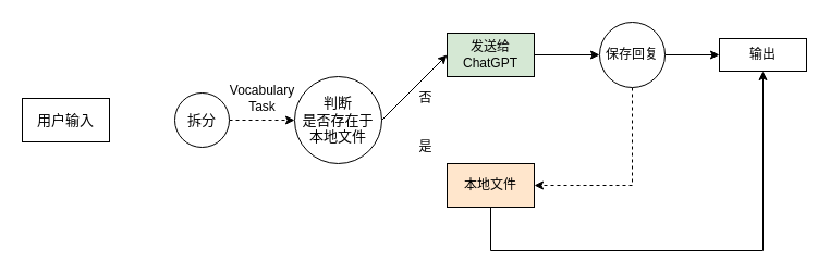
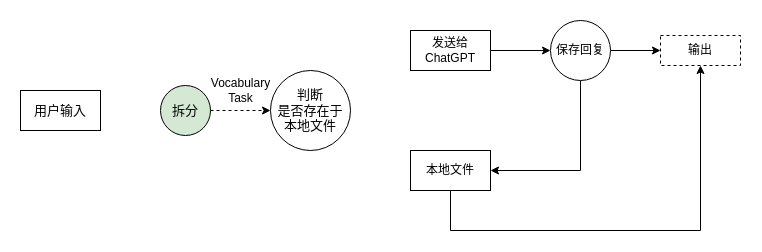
  <mxCell id="0" />
  <mxCell id="1" parent="0" />
  <mxCell id="2" value="用户输入" style="rounded=0;whiteSpace=wrap;html=1;strokeWidth=1;fontSize=13;" vertex="1" parent="1"><mxGeometry x="20" y="90" width="80" height="40" as="geometry" /></mxCell>
  <mxCell id="3" value="" style="edgeStyle=orthogonalEdgeStyle;rounded=0;orthogonalLoop=1;jettySize=auto;html=1;dashed=1;" edge="1" parent="1" source="4" target="5"><mxGeometry relative="1" as="geometry" /></mxCell>
- <mxCell id="4" value="拆分" style="ellipse;whiteSpace=wrap;html=1;fontSize=13;rounded=0;strokeWidth=1;" vertex="1" parent="1"><mxGeometry x="160" y="85" width="50" height="50" as="geometry" /></mxCell>
+ <mxCell id="4" value="拆分" style="ellipse;whiteSpace=wrap;html=1;fontSize=13;rounded=0;strokeWidth=1;fillColor=#d5e8d4;" vertex="1" parent="1"><mxGeometry x="160" y="85" width="50" height="50" as="geometry" /></mxCell>
  <mxCell id="5" value="判断&lt;br&gt;是否存在于&lt;br&gt;本地文件" style="ellipse;whiteSpace=wrap;html=1;fontSize=13;rounded=0;strokeWidth=1;" vertex="1" parent="1"><mxGeometry x="270" y="70" width="80" height="80" as="geometry" /></mxCell>
  <mxCell id="6" value="" style="edgeStyle=orthogonalEdgeStyle;rounded=0;orthogonalLoop=1;jettySize=auto;html=1;" edge="1" parent="1" source="7" target="13"><mxGeometry relative="1" as="geometry" /></mxCell>
- <mxCell id="7" value="发送给ChatGPT" style="rounded=0;whiteSpace=wrap;html=1;fillColor=#d5e8d4;" vertex="1" parent="1"><mxGeometry x="410" y="30" width="80" height="40" as="geometry" /></mxCell>
+ <mxCell id="7" value="发送给ChatGPT" style="rounded=0;whiteSpace=wrap;html=1;" vertex="1" parent="1"><mxGeometry x="410" y="30" width="80" height="40" as="geometry" /></mxCell>
  <mxCell id="8" style="edgeStyle=orthogonalEdgeStyle;rounded=0;orthogonalLoop=1;jettySize=auto;html=1;entryX=0.5;entryY=1;entryDx=0;entryDy=0;" edge="1" parent="1" source="9" target="14"><mxGeometry relative="1" as="geometry"><Array as="points"><mxPoint x="450" y="230" /><mxPoint x="700" y="230" /></Array></mxGeometry></mxCell>
- <mxCell id="9" value="本地文件" style="rounded=0;whiteSpace=wrap;html=1;fillColor=#ffe6cc;" vertex="1" parent="1"><mxGeometry x="410" y="150" width="80" height="40" as="geometry" /></mxCell>
- <mxCell id="10" value="" style="endArrow=classic;html=1;rounded=0;exitX=1;exitY=0.5;exitDx=0;exitDy=0;entryX=0;entryY=0.5;entryDx=0;entryDy=0;" edge="1" parent="1" source="5" target="7"><mxGeometry width="50" height="50" relative="1" as="geometry"><mxPoint x="400" y="210" as="sourcePoint" /><mxPoint x="450" y="160" as="targetPoint" /></mxGeometry></mxCell>
- <mxCell id="11" style="edgeStyle=orthogonalEdgeStyle;rounded=0;orthogonalLoop=1;jettySize=auto;html=1;entryX=1;entryY=0.5;entryDx=0;entryDy=0;dashed=1;" edge="1" parent="1" source="13" target="9"><mxGeometry relative="1" as="geometry"><Array as="points"><mxPoint x="580" y="170" /></Array></mxGeometry></mxCell>
+ <mxCell id="9" value="本地文件" style="rounded=0;whiteSpace=wrap;html=1;" vertex="1" parent="1"><mxGeometry x="410" y="150" width="80" height="40" as="geometry" /></mxCell>
+ <mxCell id="11" style="edgeStyle=orthogonalEdgeStyle;rounded=0;orthogonalLoop=1;jettySize=auto;html=1;entryX=1;entryY=0.5;entryDx=0;entryDy=0;" edge="1" parent="1" source="13" target="9"><mxGeometry relative="1" as="geometry"><Array as="points"><mxPoint x="580" y="170" /></Array></mxGeometry></mxCell>
  <mxCell id="12" value="" style="edgeStyle=orthogonalEdgeStyle;rounded=0;orthogonalLoop=1;jettySize=auto;html=1;" edge="1" parent="1" source="13" target="14"><mxGeometry relative="1" as="geometry" /></mxCell>
  <mxCell id="13" value="保存回复" style="ellipse;whiteSpace=wrap;html=1;rounded=0;" vertex="1" parent="1"><mxGeometry x="550" y="20" width="60" height="60" as="geometry" /></mxCell>
- <mxCell id="14" value="输出" style="whiteSpace=wrap;html=1;rounded=0;" vertex="1" parent="1"><mxGeometry x="660" y="35" width="80" height="30" as="geometry" /></mxCell>
+ <mxCell id="14" value="输出" style="whiteSpace=wrap;html=1;rounded=0;dashed=1;" vertex="1" parent="1"><mxGeometry x="660" y="35" width="80" height="30" as="geometry" /></mxCell>
  <mxCell id="15" value="Vocabulary&lt;br&gt;Task" style="text;html=1;align=center;verticalAlign=middle;resizable=0;points=[];autosize=1;strokeColor=none;fillColor=none;" vertex="1" parent="1"><mxGeometry x="200" y="70" width="80" height="40" as="geometry" /></mxCell>
- <mxCell id="16" value="是" style="text;html=1;align=center;verticalAlign=middle;resizable=0;points=[];autosize=1;strokeColor=none;fillColor=none;" vertex="1" parent="1"><mxGeometry x="370" y="120" width="40" height="30" as="geometry" /></mxCell>
- <mxCell id="17" value="否" style="text;html=1;align=center;verticalAlign=middle;resizable=0;points=[];autosize=1;strokeColor=none;fillColor=none;" vertex="1" parent="1"><mxGeometry x="370" y="75" width="40" height="30" as="geometry" /></mxCell>
